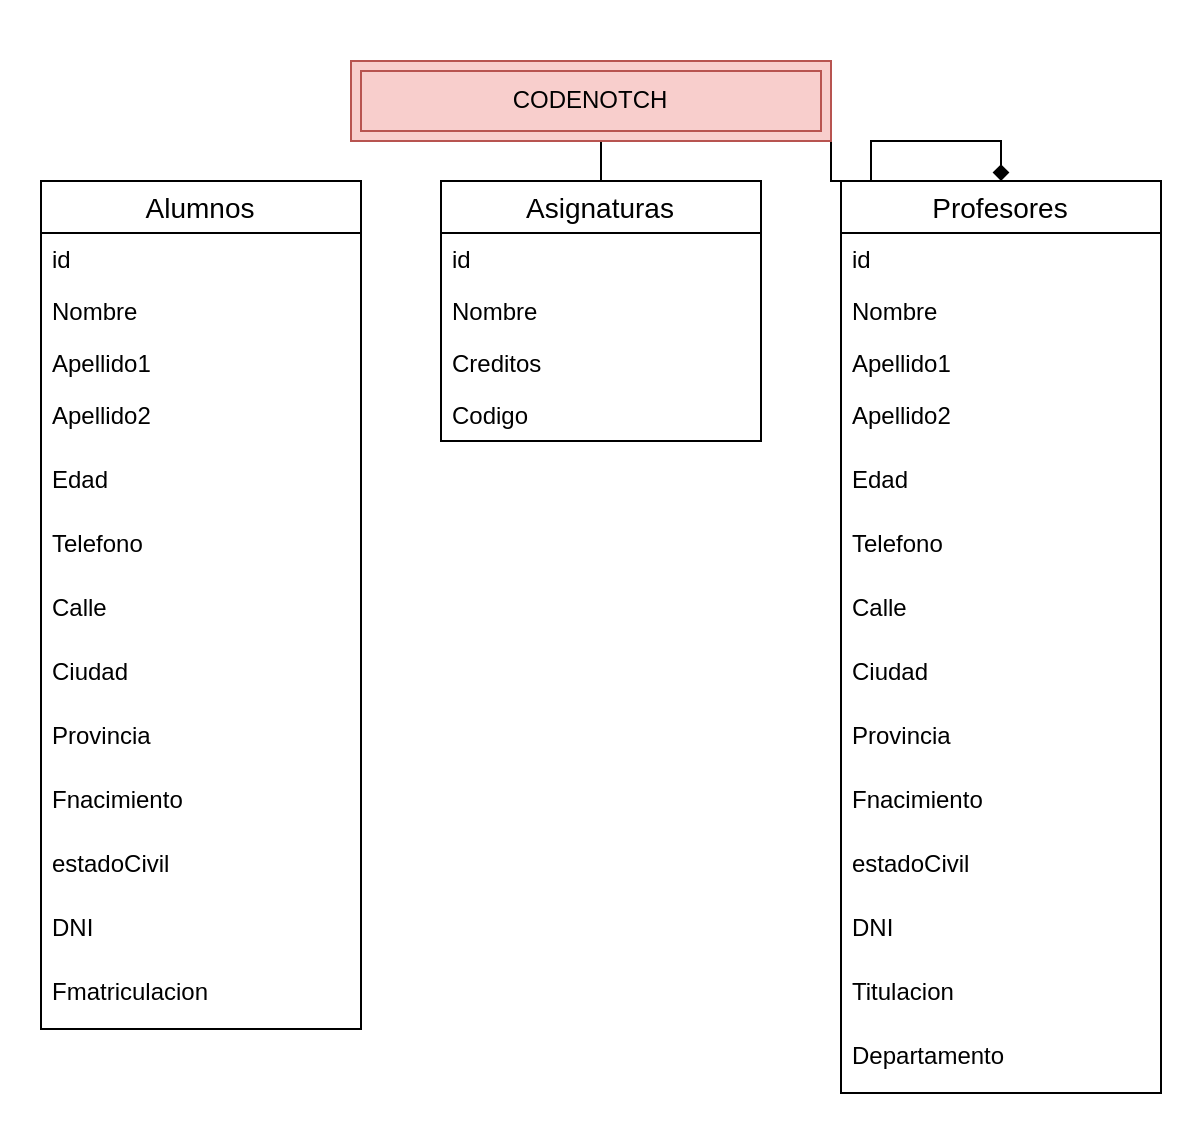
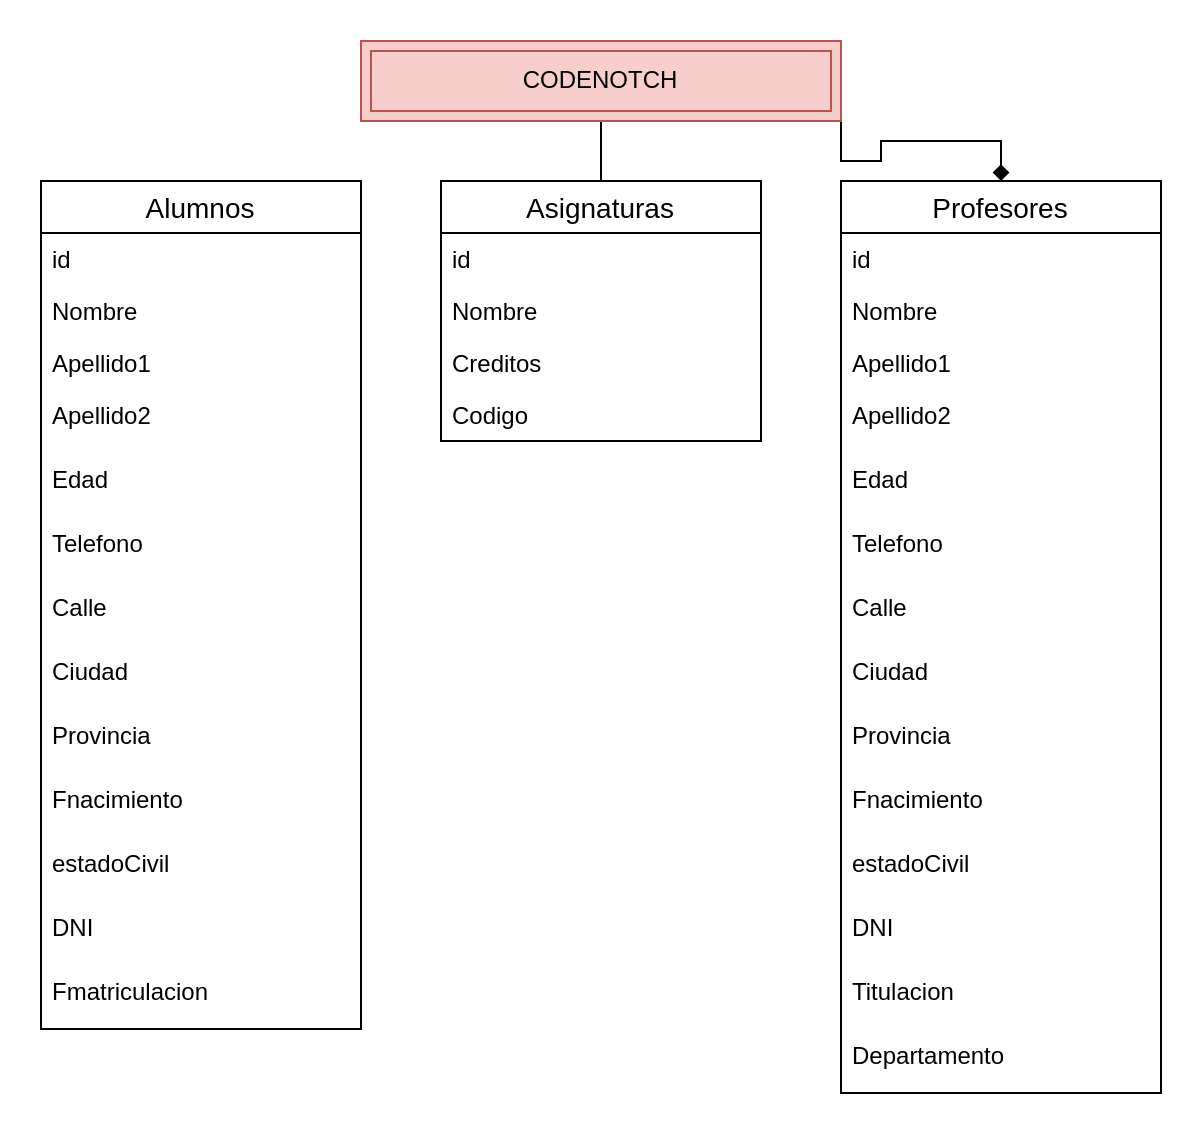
  <mxCell id="0" />
  <mxCell id="1" parent="0" />
  <mxCell id="2" style="edgeStyle=orthogonalEdgeStyle;rounded=0;orthogonalLoop=1;jettySize=auto;html=1;exitX=0.5;exitY=1;exitDx=0;exitDy=0;entryX=0.5;entryY=0;entryDx=0;entryDy=0;endArrow=none;" edge="1" parent="1" source="4" target="19"><mxGeometry relative="1" as="geometry" /></mxCell>
  <mxCell id="3" style="edgeStyle=orthogonalEdgeStyle;rounded=0;orthogonalLoop=1;jettySize=auto;html=1;exitX=1;exitY=1;exitDx=0;exitDy=0;entryX=0.5;entryY=0;entryDx=0;entryDy=0;endArrow=diamond;" edge="1" parent="1" source="4" target="24"><mxGeometry relative="1" as="geometry" /></mxCell>
- <mxCell id="4" value="CODENOTCH" style="shape=ext;margin=3;double=1;whiteSpace=wrap;html=1;align=center;fillColor=#f8cecc;strokeColor=#b85450;" vertex="1" parent="1"><mxGeometry x="175" y="30" width="240" height="40" as="geometry" /></mxCell>
+ <mxCell id="4" value="CODENOTCH" style="shape=ext;margin=3;double=1;whiteSpace=wrap;html=1;align=center;fillColor=#f8cecc;strokeColor=#b85450;" vertex="1" parent="1"><mxGeometry x="180" y="20" width="240" height="40" as="geometry" /></mxCell>
  <mxCell id="5" value="Alumnos" style="swimlane;fontStyle=0;childLayout=stackLayout;horizontal=1;startSize=26;horizontalStack=0;resizeParent=1;resizeParentMax=0;resizeLast=0;collapsible=1;marginBottom=0;align=center;fontSize=14;" vertex="1" parent="1"><mxGeometry x="20" y="90" width="160" height="424" as="geometry"><mxRectangle x="70" y="140" width="90" height="26" as="alternateBounds" /></mxGeometry></mxCell>
  <mxCell id="6" value="id" style="text;spacingLeft=4;spacingRight=4;overflow=hidden;rotatable=0;points=[[0,0.5],[1,0.5]];portConstraint=eastwest;fontSize=12;" vertex="1" parent="5"><mxGeometry y="26" width="160" height="26" as="geometry" /></mxCell>
  <mxCell id="7" value="Nombre" style="text;strokeColor=none;fillColor=none;spacingLeft=4;spacingRight=4;overflow=hidden;rotatable=0;points=[[0,0.5],[1,0.5]];portConstraint=eastwest;fontSize=12;" vertex="1" parent="5"><mxGeometry y="52" width="160" height="26" as="geometry" /></mxCell>
  <mxCell id="8" value="Apellido1" style="text;strokeColor=none;fillColor=none;spacingLeft=4;spacingRight=4;overflow=hidden;rotatable=0;points=[[0,0.5],[1,0.5]];portConstraint=eastwest;fontSize=12;" vertex="1" parent="5"><mxGeometry y="78" width="160" height="26" as="geometry" /></mxCell>
  <mxCell id="9" value="Apellido2&#10;" style="text;strokeColor=none;fillColor=none;spacingLeft=4;spacingRight=4;overflow=hidden;rotatable=0;points=[[0,0.5],[1,0.5]];portConstraint=eastwest;fontSize=12;" vertex="1" parent="5"><mxGeometry y="104" width="160" height="32" as="geometry" /></mxCell>
  <mxCell id="10" value="Edad" style="text;strokeColor=none;fillColor=none;spacingLeft=4;spacingRight=4;overflow=hidden;rotatable=0;points=[[0,0.5],[1,0.5]];portConstraint=eastwest;fontSize=12;" vertex="1" parent="5"><mxGeometry y="136" width="160" height="32" as="geometry" /></mxCell>
  <mxCell id="11" value="Telefono" style="text;strokeColor=none;fillColor=none;spacingLeft=4;spacingRight=4;overflow=hidden;rotatable=0;points=[[0,0.5],[1,0.5]];portConstraint=eastwest;fontSize=12;" vertex="1" parent="5"><mxGeometry y="168" width="160" height="32" as="geometry" /></mxCell>
  <mxCell id="12" value="Calle" style="text;strokeColor=none;fillColor=none;spacingLeft=4;spacingRight=4;overflow=hidden;rotatable=0;points=[[0,0.5],[1,0.5]];portConstraint=eastwest;fontSize=12;" vertex="1" parent="5"><mxGeometry y="200" width="160" height="32" as="geometry" /></mxCell>
  <mxCell id="13" value="Ciudad" style="text;strokeColor=none;fillColor=none;spacingLeft=4;spacingRight=4;overflow=hidden;rotatable=0;points=[[0,0.5],[1,0.5]];portConstraint=eastwest;fontSize=12;" vertex="1" parent="5"><mxGeometry y="232" width="160" height="32" as="geometry" /></mxCell>
  <mxCell id="14" value="Provincia" style="text;strokeColor=none;fillColor=none;spacingLeft=4;spacingRight=4;overflow=hidden;rotatable=0;points=[[0,0.5],[1,0.5]];portConstraint=eastwest;fontSize=12;" vertex="1" parent="5"><mxGeometry y="264" width="160" height="32" as="geometry" /></mxCell>
  <mxCell id="15" value="Fnacimiento" style="text;strokeColor=none;fillColor=none;spacingLeft=4;spacingRight=4;overflow=hidden;rotatable=0;points=[[0,0.5],[1,0.5]];portConstraint=eastwest;fontSize=12;" vertex="1" parent="5"><mxGeometry y="296" width="160" height="32" as="geometry" /></mxCell>
  <mxCell id="16" value="estadoCivil" style="text;strokeColor=none;fillColor=none;spacingLeft=4;spacingRight=4;overflow=hidden;rotatable=0;points=[[0,0.5],[1,0.5]];portConstraint=eastwest;fontSize=12;" vertex="1" parent="5"><mxGeometry y="328" width="160" height="32" as="geometry" /></mxCell>
  <mxCell id="17" value="DNI" style="text;strokeColor=none;fillColor=none;spacingLeft=4;spacingRight=4;overflow=hidden;rotatable=0;points=[[0,0.5],[1,0.5]];portConstraint=eastwest;fontSize=12;" vertex="1" parent="5"><mxGeometry y="360" width="160" height="32" as="geometry" /></mxCell>
  <mxCell id="18" value="Fmatriculacion" style="text;strokeColor=none;fillColor=none;spacingLeft=4;spacingRight=4;overflow=hidden;rotatable=0;points=[[0,0.5],[1,0.5]];portConstraint=eastwest;fontSize=12;" vertex="1" parent="5"><mxGeometry y="392" width="160" height="32" as="geometry" /></mxCell>
  <mxCell id="19" value="Asignaturas" style="swimlane;fontStyle=0;childLayout=stackLayout;horizontal=1;startSize=26;horizontalStack=0;resizeParent=1;resizeParentMax=0;resizeLast=0;collapsible=1;marginBottom=0;align=center;fontSize=14;" vertex="1" parent="1"><mxGeometry x="220" y="90" width="160" height="130" as="geometry" /></mxCell>
  <mxCell id="20" value="id" style="text;spacingLeft=4;spacingRight=4;overflow=hidden;rotatable=0;points=[[0,0.5],[1,0.5]];portConstraint=eastwest;fontSize=12;" vertex="1" parent="19"><mxGeometry y="26" width="160" height="26" as="geometry" /></mxCell>
  <mxCell id="21" value="Nombre" style="text;strokeColor=none;fillColor=none;spacingLeft=4;spacingRight=4;overflow=hidden;rotatable=0;points=[[0,0.5],[1,0.5]];portConstraint=eastwest;fontSize=12;" vertex="1" parent="19"><mxGeometry y="52" width="160" height="26" as="geometry" /></mxCell>
  <mxCell id="22" value="Creditos" style="text;strokeColor=none;fillColor=none;spacingLeft=4;spacingRight=4;overflow=hidden;rotatable=0;points=[[0,0.5],[1,0.5]];portConstraint=eastwest;fontSize=12;" vertex="1" parent="19"><mxGeometry y="78" width="160" height="26" as="geometry" /></mxCell>
  <mxCell id="23" value="Codigo" style="text;strokeColor=none;fillColor=none;spacingLeft=4;spacingRight=4;overflow=hidden;rotatable=0;points=[[0,0.5],[1,0.5]];portConstraint=eastwest;fontSize=12;" vertex="1" parent="19"><mxGeometry y="104" width="160" height="26" as="geometry" /></mxCell>
  <mxCell id="24" value="Profesores" style="swimlane;fontStyle=0;childLayout=stackLayout;horizontal=1;startSize=26;horizontalStack=0;resizeParent=1;resizeParentMax=0;resizeLast=0;collapsible=1;marginBottom=0;align=center;fontSize=14;" vertex="1" parent="1"><mxGeometry x="420" y="90" width="160" height="456" as="geometry"><mxRectangle x="70" y="140" width="90" height="26" as="alternateBounds" /></mxGeometry></mxCell>
  <mxCell id="25" value="id" style="text;spacingLeft=4;spacingRight=4;overflow=hidden;rotatable=0;points=[[0,0.5],[1,0.5]];portConstraint=eastwest;fontSize=12;" vertex="1" parent="24"><mxGeometry y="26" width="160" height="26" as="geometry" /></mxCell>
  <mxCell id="26" value="Nombre" style="text;strokeColor=none;fillColor=none;spacingLeft=4;spacingRight=4;overflow=hidden;rotatable=0;points=[[0,0.5],[1,0.5]];portConstraint=eastwest;fontSize=12;" vertex="1" parent="24"><mxGeometry y="52" width="160" height="26" as="geometry" /></mxCell>
  <mxCell id="27" value="Apellido1" style="text;strokeColor=none;fillColor=none;spacingLeft=4;spacingRight=4;overflow=hidden;rotatable=0;points=[[0,0.5],[1,0.5]];portConstraint=eastwest;fontSize=12;" vertex="1" parent="24"><mxGeometry y="78" width="160" height="26" as="geometry" /></mxCell>
  <mxCell id="28" value="Apellido2&#10;" style="text;strokeColor=none;fillColor=none;spacingLeft=4;spacingRight=4;overflow=hidden;rotatable=0;points=[[0,0.5],[1,0.5]];portConstraint=eastwest;fontSize=12;" vertex="1" parent="24"><mxGeometry y="104" width="160" height="32" as="geometry" /></mxCell>
  <mxCell id="29" value="Edad" style="text;strokeColor=none;fillColor=none;spacingLeft=4;spacingRight=4;overflow=hidden;rotatable=0;points=[[0,0.5],[1,0.5]];portConstraint=eastwest;fontSize=12;" vertex="1" parent="24"><mxGeometry y="136" width="160" height="32" as="geometry" /></mxCell>
  <mxCell id="30" value="Telefono" style="text;strokeColor=none;fillColor=none;spacingLeft=4;spacingRight=4;overflow=hidden;rotatable=0;points=[[0,0.5],[1,0.5]];portConstraint=eastwest;fontSize=12;" vertex="1" parent="24"><mxGeometry y="168" width="160" height="32" as="geometry" /></mxCell>
  <mxCell id="31" value="Calle" style="text;strokeColor=none;fillColor=none;spacingLeft=4;spacingRight=4;overflow=hidden;rotatable=0;points=[[0,0.5],[1,0.5]];portConstraint=eastwest;fontSize=12;" vertex="1" parent="24"><mxGeometry y="200" width="160" height="32" as="geometry" /></mxCell>
  <mxCell id="32" value="Ciudad" style="text;strokeColor=none;fillColor=none;spacingLeft=4;spacingRight=4;overflow=hidden;rotatable=0;points=[[0,0.5],[1,0.5]];portConstraint=eastwest;fontSize=12;" vertex="1" parent="24"><mxGeometry y="232" width="160" height="32" as="geometry" /></mxCell>
  <mxCell id="33" value="Provincia" style="text;strokeColor=none;fillColor=none;spacingLeft=4;spacingRight=4;overflow=hidden;rotatable=0;points=[[0,0.5],[1,0.5]];portConstraint=eastwest;fontSize=12;" vertex="1" parent="24"><mxGeometry y="264" width="160" height="32" as="geometry" /></mxCell>
  <mxCell id="34" value="Fnacimiento" style="text;strokeColor=none;fillColor=none;spacingLeft=4;spacingRight=4;overflow=hidden;rotatable=0;points=[[0,0.5],[1,0.5]];portConstraint=eastwest;fontSize=12;" vertex="1" parent="24"><mxGeometry y="296" width="160" height="32" as="geometry" /></mxCell>
  <mxCell id="35" value="estadoCivil" style="text;strokeColor=none;fillColor=none;spacingLeft=4;spacingRight=4;overflow=hidden;rotatable=0;points=[[0,0.5],[1,0.5]];portConstraint=eastwest;fontSize=12;" vertex="1" parent="24"><mxGeometry y="328" width="160" height="32" as="geometry" /></mxCell>
  <mxCell id="36" value="DNI" style="text;strokeColor=none;fillColor=none;spacingLeft=4;spacingRight=4;overflow=hidden;rotatable=0;points=[[0,0.5],[1,0.5]];portConstraint=eastwest;fontSize=12;" vertex="1" parent="24"><mxGeometry y="360" width="160" height="32" as="geometry" /></mxCell>
  <mxCell id="37" value="Titulacion" style="text;strokeColor=none;fillColor=none;spacingLeft=4;spacingRight=4;overflow=hidden;rotatable=0;points=[[0,0.5],[1,0.5]];portConstraint=eastwest;fontSize=12;" vertex="1" parent="24"><mxGeometry y="392" width="160" height="32" as="geometry" /></mxCell>
  <mxCell id="38" value="Departamento" style="text;strokeColor=none;fillColor=none;spacingLeft=4;spacingRight=4;overflow=hidden;rotatable=0;points=[[0,0.5],[1,0.5]];portConstraint=eastwest;fontSize=12;" vertex="1" parent="24"><mxGeometry y="424" width="160" height="32" as="geometry" /></mxCell>
